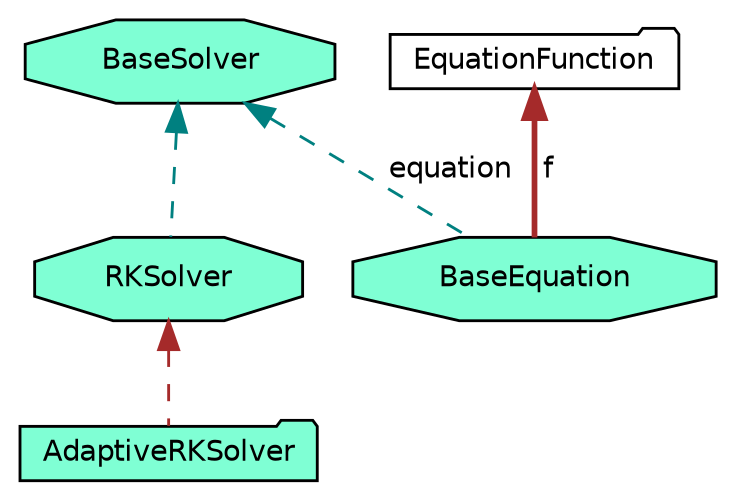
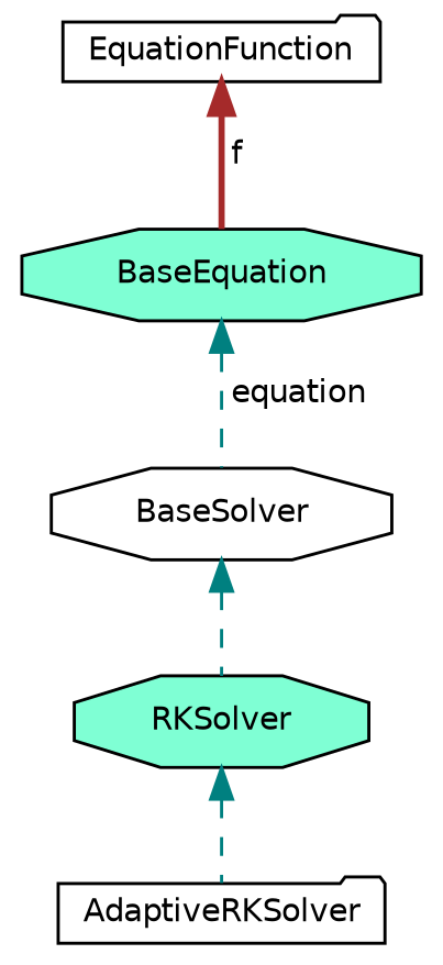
  digraph {
    node [color=black fillcolor=white fontname=Helvetica fontsize=10 shape=octagon style=filled]
    edge [color=brown dir=back fontname=Helvetica fontsize=10 labelfontname=Helvetica labelfontsize=10 style=dashed]
-   n1 [fillcolor=aquamarine fontcolor=black height=0.2 label=AdaptiveRKSolver shape=folder width=0.4]
+   n1 [fontcolor=black height=0.2 label=AdaptiveRKSolver shape=folder width=0.4]
    n2 [fillcolor=aquamarine height=0.2 label=RKSolver width=0.4]
-   n3 [fillcolor=aquamarine height=0.2 label=BaseSolver width=0.4]
+   n3 [height=0.2 label=BaseSolver width=0.4]
    n4 [fillcolor=aquamarine height=0.2 label=BaseEquation width=0.4]
    n5 [height=0.2 label=EquationFunction shape=folder width=0.4]
-   n2 -> n1
+   n2 -> n1 [color=teal]
    n3 -> n2 [color=teal]
-   n3 -> n4 [color=teal label=" equation"]
+   n4 -> n3 [color=teal label=" equation"]
    n5 -> n4 [label=" f" style=bold]
  }
